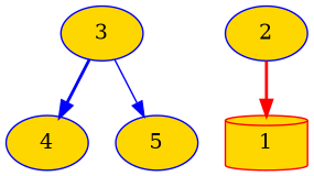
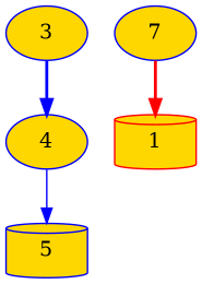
  digraph {
    node [color=blue fillcolor=gold shape=ellipse style=filled]
    edge [color=blue style=bold]
    n1 [label=3]
    n2 [label=4]
    n3 [color=red label=1 shape=cylinder]
-   n4 [label=2]
-   n5 [label=5]
+   n4 [label=7]
+   n5 [label=5 shape=cylinder]
    n1 -> n2
-   n1 -> n5 [style=solid]
+   n2 -> n5 [style=solid]
    n4 -> n3 [color=red]
  }
